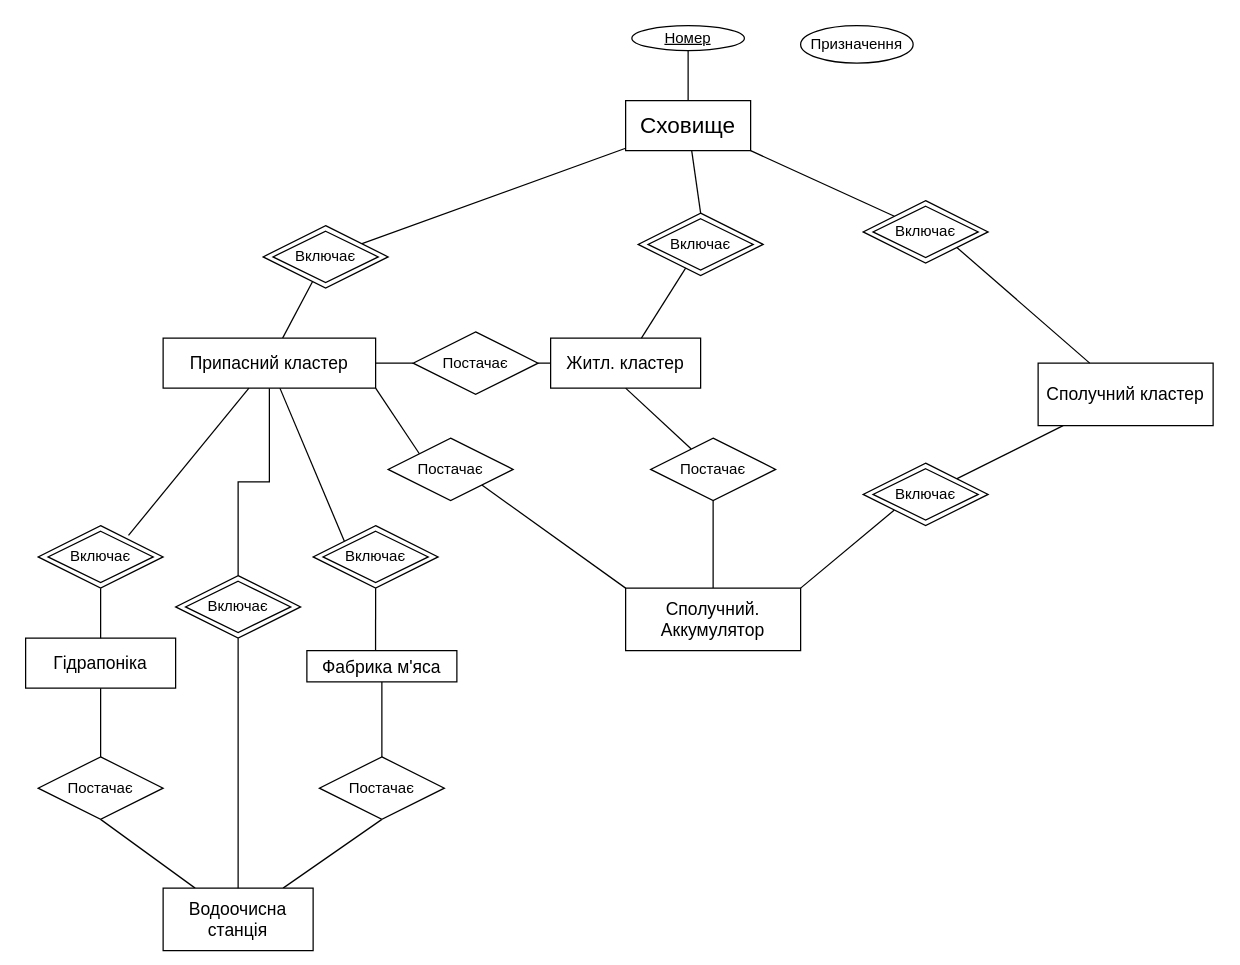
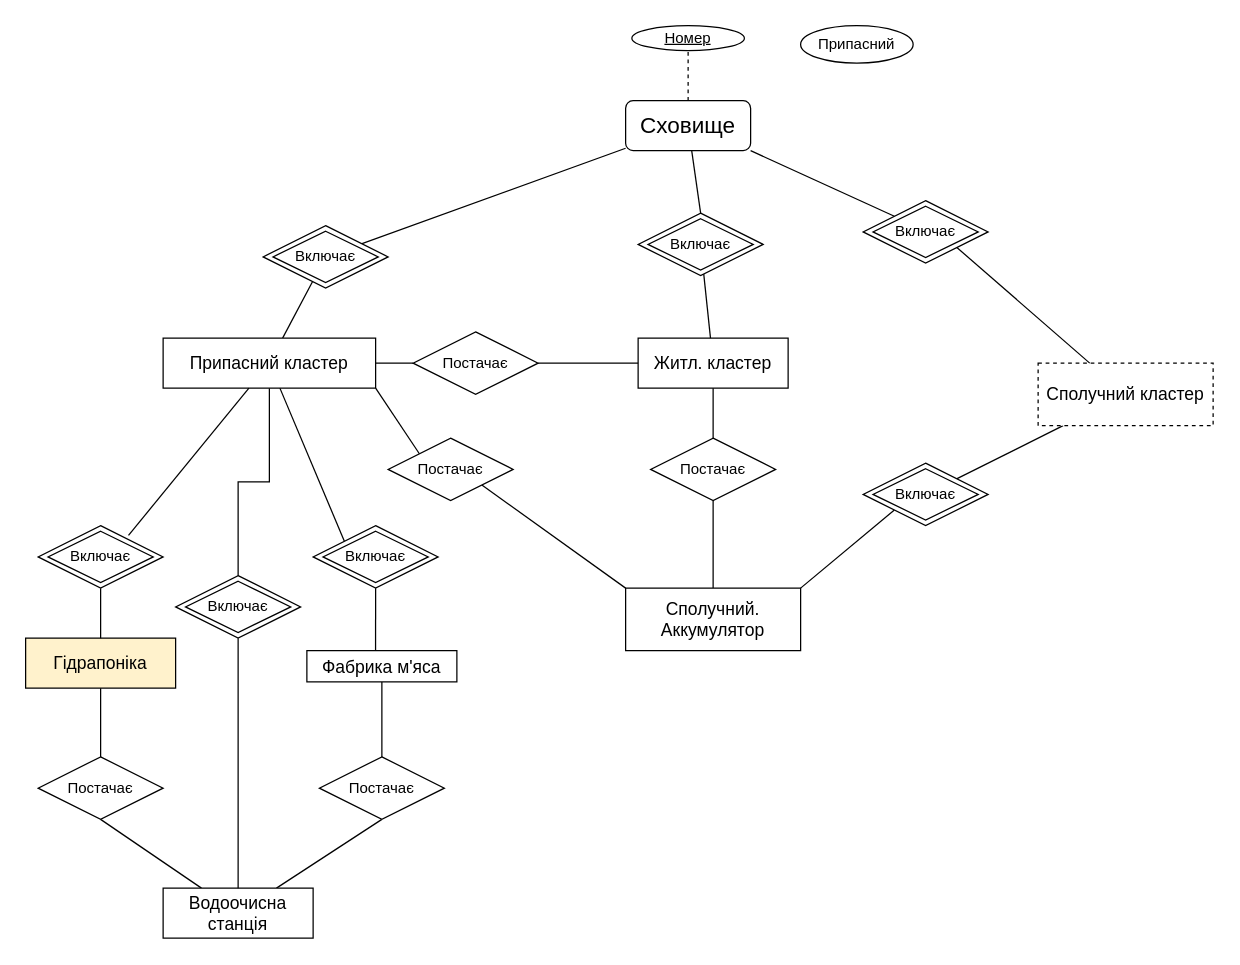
  <mxCell id="0" />
  <mxCell id="1" parent="0" />
- <mxCell id="2" value="" style="rounded=0;orthogonalLoop=1;jettySize=auto;html=1;endArrow=none;endFill=0;" edge="1" parent="1" source="6" target="7"><mxGeometry relative="1" as="geometry" /></mxCell>
+ <mxCell id="2" value="" style="rounded=0;orthogonalLoop=1;jettySize=auto;html=1;endArrow=none;endFill=0;dashed=1;" edge="1" parent="1" source="6" target="7"><mxGeometry relative="1" as="geometry" /></mxCell>
  <mxCell id="3" value="" style="rounded=0;orthogonalLoop=1;jettySize=auto;html=1;endArrow=none;endFill=0;" edge="1" parent="1" source="6" target="27"><mxGeometry relative="1" as="geometry" /></mxCell>
  <mxCell id="4" style="rounded=0;orthogonalLoop=1;jettySize=auto;html=1;entryX=0.5;entryY=0;entryDx=0;entryDy=0;endArrow=none;endFill=0;" edge="1" parent="1" source="6" target="21"><mxGeometry relative="1" as="geometry" /></mxCell>
  <mxCell id="5" style="rounded=0;orthogonalLoop=1;jettySize=auto;html=1;exitX=1;exitY=1;exitDx=0;exitDy=0;entryX=0;entryY=0;entryDx=0;entryDy=0;endArrow=none;endFill=0;" edge="1" parent="1" source="6" target="29"><mxGeometry relative="1" as="geometry" /></mxCell>
- <mxCell id="6" value="&lt;span style=&quot;font-size: 18px;&quot;&gt;Сховище&lt;/span&gt;" style="rounded=0;whiteSpace=wrap;html=1;" vertex="1" parent="1"><mxGeometry x="500" y="80" width="100" height="40" as="geometry" /></mxCell>
+ <mxCell id="6" value="&lt;span style=&quot;font-size: 18px;&quot;&gt;Сховище&lt;/span&gt;" style="whiteSpace=wrap;html=1;rounded=1;" vertex="1" parent="1"><mxGeometry x="500" y="80" width="100" height="40" as="geometry" /></mxCell>
  <mxCell id="7" value="&lt;u&gt;Номер&lt;/u&gt;" style="ellipse;whiteSpace=wrap;html=1;" vertex="1" parent="1"><mxGeometry x="505" y="20" width="90" height="20" as="geometry" /></mxCell>
- <mxCell id="8" value="Призначення" style="ellipse;whiteSpace=wrap;html=1;" vertex="1" parent="1"><mxGeometry x="640" y="20" width="90" height="30" as="geometry" /></mxCell>
- <mxCell id="9" value="&lt;font style=&quot;font-size: 14px;&quot;&gt;Житл. кластер&lt;/font&gt;" style="rounded=0;whiteSpace=wrap;html=1;" vertex="1" parent="1"><mxGeometry x="440" y="270" width="120" height="40" as="geometry" /></mxCell>
- <mxCell id="10" value="&lt;span style=&quot;font-size: 14px;&quot;&gt;Гідрапоніка&lt;/span&gt;" style="rounded=0;whiteSpace=wrap;html=1;" vertex="1" parent="1"><mxGeometry x="20" y="510" width="120" height="40" as="geometry" /></mxCell>
+ <mxCell id="8" value="Припасний" style="ellipse;whiteSpace=wrap;html=1;" vertex="1" parent="1"><mxGeometry x="640" y="20" width="90" height="30" as="geometry" /></mxCell>
+ <mxCell id="9" value="&lt;font style=&quot;font-size: 14px;&quot;&gt;Житл. кластер&lt;/font&gt;" style="rounded=0;whiteSpace=wrap;html=1;" vertex="1" parent="1"><mxGeometry x="510" y="270" width="120" height="40" as="geometry" /></mxCell>
+ <mxCell id="10" value="&lt;span style=&quot;font-size: 14px;&quot;&gt;Гідрапоніка&lt;/span&gt;" style="rounded=0;whiteSpace=wrap;html=1;fillColor=#fff2cc;" vertex="1" parent="1"><mxGeometry x="20" y="510" width="120" height="40" as="geometry" /></mxCell>
  <mxCell id="11" value="" style="rounded=0;orthogonalLoop=1;jettySize=auto;html=1;endArrow=none;endFill=0;" edge="1" parent="1" source="15" target="27"><mxGeometry relative="1" as="geometry" /></mxCell>
  <mxCell id="12" style="edgeStyle=orthogonalEdgeStyle;rounded=0;orthogonalLoop=1;jettySize=auto;html=1;entryX=0.5;entryY=0;entryDx=0;entryDy=0;endArrow=none;endFill=0;" edge="1" parent="1" source="15" target="38"><mxGeometry relative="1" as="geometry" /></mxCell>
  <mxCell id="13" style="rounded=0;orthogonalLoop=1;jettySize=auto;html=1;entryX=0;entryY=0;entryDx=0;entryDy=0;endArrow=none;endFill=0;" edge="1" parent="1" source="15" target="32"><mxGeometry relative="1" as="geometry" /></mxCell>
  <mxCell id="14" style="rounded=0;orthogonalLoop=1;jettySize=auto;html=1;entryX=0;entryY=0.5;entryDx=0;entryDy=0;endArrow=none;endFill=0;" edge="1" parent="1" source="15" target="49"><mxGeometry relative="1" as="geometry" /></mxCell>
  <mxCell id="15" value="&lt;span style=&quot;font-size: 14px;&quot;&gt;Припасний кластер&lt;/span&gt;" style="rounded=0;whiteSpace=wrap;html=1;" vertex="1" parent="1"><mxGeometry x="130" y="270" width="170" height="40" as="geometry" /></mxCell>
  <mxCell id="16" value="&lt;span style=&quot;font-size: 14px;&quot;&gt;Фабрика м'яса&lt;/span&gt;" style="rounded=0;whiteSpace=wrap;html=1;" vertex="1" parent="1"><mxGeometry x="245" y="520" width="120" height="25" as="geometry" /></mxCell>
  <mxCell id="17" style="rounded=0;orthogonalLoop=1;jettySize=auto;html=1;entryX=0.5;entryY=1;entryDx=0;entryDy=0;endArrow=none;endFill=0;" edge="1" parent="1" source="19" target="45"><mxGeometry relative="1" as="geometry" /></mxCell>
  <mxCell id="18" style="rounded=0;orthogonalLoop=1;jettySize=auto;html=1;entryX=0.5;entryY=1;entryDx=0;entryDy=0;endArrow=none;endFill=0;" edge="1" parent="1" source="19" target="47"><mxGeometry relative="1" as="geometry" /></mxCell>
- <mxCell id="19" value="&lt;span style=&quot;font-size: 14px;&quot;&gt;Водоочисна станція&lt;/span&gt;" style="rounded=0;whiteSpace=wrap;html=1;" vertex="1" parent="1"><mxGeometry x="130" y="710" width="120" height="50" as="geometry" /></mxCell>
+ <mxCell id="19" value="&lt;span style=&quot;font-size: 14px;&quot;&gt;Водоочисна станція&lt;/span&gt;" style="rounded=0;whiteSpace=wrap;html=1;" vertex="1" parent="1"><mxGeometry x="130" y="710" width="120" height="40" as="geometry" /></mxCell>
  <mxCell id="20" value="" style="group" vertex="1" connectable="0" parent="1"><mxGeometry x="510" y="170" width="100" height="50" as="geometry" /></mxCell>
  <mxCell id="21" value="" style="rhombus;whiteSpace=wrap;html=1;" vertex="1" parent="20"><mxGeometry width="100" height="50" as="geometry" /></mxCell>
  <mxCell id="22" value="Включає" style="rhombus;whiteSpace=wrap;html=1;" vertex="1" parent="20"><mxGeometry x="7.895" y="4.5" width="84.211" height="41" as="geometry" /></mxCell>
  <mxCell id="23" value="" style="rounded=0;orthogonalLoop=1;jettySize=auto;html=1;endArrow=none;endFill=0;" edge="1" parent="1" source="24" target="56"><mxGeometry relative="1" as="geometry" /></mxCell>
- <mxCell id="24" value="&lt;span style=&quot;font-size: 14px;&quot;&gt;Сполучний кластер&lt;/span&gt;" style="rounded=0;whiteSpace=wrap;html=1;" vertex="1" parent="1"><mxGeometry x="830" y="290" width="140" height="50" as="geometry" /></mxCell>
+ <mxCell id="24" value="&lt;span style=&quot;font-size: 14px;&quot;&gt;Сполучний кластер&lt;/span&gt;" style="rounded=0;whiteSpace=wrap;html=1;dashed=1;" vertex="1" parent="1"><mxGeometry x="830" y="290" width="140" height="50" as="geometry" /></mxCell>
  <mxCell id="25" value="" style="group" vertex="1" connectable="0" parent="1"><mxGeometry x="210" y="180" width="100" height="50" as="geometry" /></mxCell>
  <mxCell id="26" value="" style="rhombus;whiteSpace=wrap;html=1;" vertex="1" parent="25"><mxGeometry width="100" height="50" as="geometry" /></mxCell>
  <mxCell id="27" value="Включає" style="rhombus;whiteSpace=wrap;html=1;" vertex="1" parent="25"><mxGeometry x="7.895" y="4.5" width="84.211" height="41" as="geometry" /></mxCell>
  <mxCell id="28" value="" style="group" vertex="1" connectable="0" parent="1"><mxGeometry x="690" y="160" width="100" height="50" as="geometry" /></mxCell>
  <mxCell id="29" value="" style="rhombus;whiteSpace=wrap;html=1;" vertex="1" parent="28"><mxGeometry width="100" height="50" as="geometry" /></mxCell>
  <mxCell id="30" value="Включає" style="rhombus;whiteSpace=wrap;html=1;" vertex="1" parent="28"><mxGeometry x="7.895" y="4.5" width="84.211" height="41" as="geometry" /></mxCell>
  <mxCell id="31" value="" style="group" vertex="1" connectable="0" parent="1"><mxGeometry x="250" y="420" width="100" height="50" as="geometry" /></mxCell>
  <mxCell id="32" value="" style="rhombus;whiteSpace=wrap;html=1;" vertex="1" parent="31"><mxGeometry width="100" height="50" as="geometry" /></mxCell>
  <mxCell id="33" value="Включає" style="rhombus;whiteSpace=wrap;html=1;" vertex="1" parent="31"><mxGeometry x="7.895" y="4.5" width="84.211" height="41" as="geometry" /></mxCell>
  <mxCell id="34" value="" style="group" vertex="1" connectable="0" parent="1"><mxGeometry x="30" y="420" width="100" height="50" as="geometry" /></mxCell>
  <mxCell id="35" value="" style="rhombus;whiteSpace=wrap;html=1;" vertex="1" parent="34"><mxGeometry width="100" height="50" as="geometry" /></mxCell>
  <mxCell id="36" value="Включає" style="rhombus;whiteSpace=wrap;html=1;" vertex="1" parent="34"><mxGeometry x="7.895" y="4.5" width="84.211" height="41" as="geometry" /></mxCell>
  <mxCell id="37" value="" style="group" vertex="1" connectable="0" parent="1"><mxGeometry x="140" y="460" width="100" height="50" as="geometry" /></mxCell>
  <mxCell id="38" value="" style="rhombus;whiteSpace=wrap;html=1;" vertex="1" parent="37"><mxGeometry width="100" height="50" as="geometry" /></mxCell>
  <mxCell id="39" value="Включає" style="rhombus;whiteSpace=wrap;html=1;" vertex="1" parent="37"><mxGeometry x="7.895" y="4.5" width="84.211" height="41" as="geometry" /></mxCell>
  <mxCell id="40" style="rounded=0;orthogonalLoop=1;jettySize=auto;html=1;entryX=0.723;entryY=0.156;entryDx=0;entryDy=0;entryPerimeter=0;endArrow=none;endFill=0;" edge="1" parent="1" source="15" target="35"><mxGeometry relative="1" as="geometry" /></mxCell>
  <mxCell id="41" style="edgeStyle=orthogonalEdgeStyle;rounded=0;orthogonalLoop=1;jettySize=auto;html=1;entryX=0.5;entryY=0;entryDx=0;entryDy=0;endArrow=none;endFill=0;" edge="1" parent="1" source="35" target="10"><mxGeometry relative="1" as="geometry" /></mxCell>
  <mxCell id="42" style="rounded=0;orthogonalLoop=1;jettySize=auto;html=1;exitX=0.5;exitY=1;exitDx=0;exitDy=0;entryX=0.5;entryY=0;entryDx=0;entryDy=0;endArrow=none;endFill=0;" edge="1" parent="1" source="38" target="19"><mxGeometry relative="1" as="geometry" /></mxCell>
  <mxCell id="43" style="rounded=0;orthogonalLoop=1;jettySize=auto;html=1;exitX=0.5;exitY=1;exitDx=0;exitDy=0;entryX=0.458;entryY=0.012;entryDx=0;entryDy=0;entryPerimeter=0;endArrow=none;endFill=0;" edge="1" parent="1" source="32" target="16"><mxGeometry relative="1" as="geometry" /></mxCell>
  <mxCell id="44" style="rounded=0;orthogonalLoop=1;jettySize=auto;html=1;entryX=0.5;entryY=1;entryDx=0;entryDy=0;endArrow=none;endFill=0;" edge="1" parent="1" source="45" target="10"><mxGeometry relative="1" as="geometry" /></mxCell>
  <mxCell id="45" value="Постачає" style="rhombus;whiteSpace=wrap;html=1;" vertex="1" parent="1"><mxGeometry x="30" y="605" width="100" height="50" as="geometry" /></mxCell>
  <mxCell id="46" style="edgeStyle=orthogonalEdgeStyle;rounded=0;orthogonalLoop=1;jettySize=auto;html=1;entryX=0.5;entryY=1;entryDx=0;entryDy=0;endArrow=none;endFill=0;" edge="1" parent="1" source="47" target="16"><mxGeometry relative="1" as="geometry" /></mxCell>
  <mxCell id="47" value="Постачає" style="rhombus;whiteSpace=wrap;html=1;" vertex="1" parent="1"><mxGeometry x="255" y="605" width="100" height="50" as="geometry" /></mxCell>
  <mxCell id="48" style="rounded=0;orthogonalLoop=1;jettySize=auto;html=1;entryX=0;entryY=0.5;entryDx=0;entryDy=0;endArrow=none;endFill=0;" edge="1" parent="1" source="49" target="9"><mxGeometry relative="1" as="geometry" /></mxCell>
  <mxCell id="49" value="Постачає" style="rhombus;whiteSpace=wrap;html=1;" vertex="1" parent="1"><mxGeometry x="330" y="265" width="100" height="50" as="geometry" /></mxCell>
  <mxCell id="50" style="rounded=0;orthogonalLoop=1;jettySize=auto;html=1;exitX=1;exitY=0;exitDx=0;exitDy=0;entryX=0;entryY=1;entryDx=0;entryDy=0;endArrow=none;endFill=0;" edge="1" parent="1" source="53" target="55"><mxGeometry relative="1" as="geometry" /></mxCell>
  <mxCell id="51" style="rounded=0;orthogonalLoop=1;jettySize=auto;html=1;entryX=0.5;entryY=1;entryDx=0;entryDy=0;endArrow=none;endFill=0;" edge="1" parent="1" source="53" target="62"><mxGeometry relative="1" as="geometry" /></mxCell>
  <mxCell id="52" style="rounded=0;orthogonalLoop=1;jettySize=auto;html=1;exitX=0;exitY=0;exitDx=0;exitDy=0;entryX=1;entryY=1;entryDx=0;entryDy=0;endArrow=none;endFill=0;" edge="1" parent="1" source="53" target="60"><mxGeometry relative="1" as="geometry" /></mxCell>
  <mxCell id="53" value="&lt;span style=&quot;font-size: 14px;&quot;&gt;Сполучний. Аккумулятор&lt;/span&gt;" style="rounded=0;whiteSpace=wrap;html=1;" vertex="1" parent="1"><mxGeometry x="500" y="470" width="140" height="50" as="geometry" /></mxCell>
  <mxCell id="54" value="" style="group" vertex="1" connectable="0" parent="1"><mxGeometry x="690" y="370" width="100" height="50" as="geometry" /></mxCell>
  <mxCell id="55" value="" style="rhombus;whiteSpace=wrap;html=1;" vertex="1" parent="54"><mxGeometry width="100" height="50" as="geometry" /></mxCell>
  <mxCell id="56" value="Включає" style="rhombus;whiteSpace=wrap;html=1;" vertex="1" parent="54"><mxGeometry x="7.895" y="4.5" width="84.211" height="41" as="geometry" /></mxCell>
  <mxCell id="57" value="" style="rounded=0;orthogonalLoop=1;jettySize=auto;html=1;endArrow=none;endFill=0;" edge="1" parent="1" source="21" target="9"><mxGeometry relative="1" as="geometry" /></mxCell>
  <mxCell id="58" style="rounded=0;orthogonalLoop=1;jettySize=auto;html=1;exitX=1;exitY=1;exitDx=0;exitDy=0;endArrow=none;endFill=0;" edge="1" parent="1" source="29" target="24"><mxGeometry relative="1" as="geometry" /></mxCell>
  <mxCell id="59" style="rounded=0;orthogonalLoop=1;jettySize=auto;html=1;exitX=0;exitY=0;exitDx=0;exitDy=0;entryX=1;entryY=1;entryDx=0;entryDy=0;endArrow=none;endFill=0;" edge="1" parent="1" source="60" target="15"><mxGeometry relative="1" as="geometry" /></mxCell>
  <mxCell id="60" value="Постачає" style="rhombus;whiteSpace=wrap;html=1;" vertex="1" parent="1"><mxGeometry x="310" y="350" width="100" height="50" as="geometry" /></mxCell>
  <mxCell id="61" style="rounded=0;orthogonalLoop=1;jettySize=auto;html=1;entryX=0.5;entryY=1;entryDx=0;entryDy=0;endArrow=none;endFill=0;" edge="1" parent="1" source="62" target="9"><mxGeometry relative="1" as="geometry" /></mxCell>
  <mxCell id="62" value="Постачає" style="rhombus;whiteSpace=wrap;html=1;" vertex="1" parent="1"><mxGeometry x="520" y="350" width="100" height="50" as="geometry" /></mxCell>
